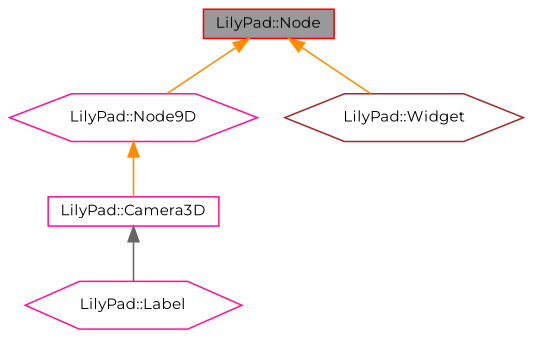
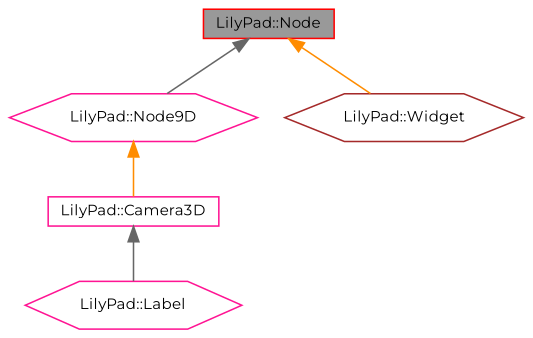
  digraph {
    fontname=Montserrat
    node [color=deeppink fillcolor=white fontname=Montserrat fontsize=10 shape=hexagon style=filled]
    edge [color=gray40 dir=back fontname=Montserrat fontsize=10 labelfontname=Helvetica labelfontsize=10 style=solid]
    n1 [color=red fillcolor=grey60 fontcolor=black height=0.2 label="LilyPad::Node" shape=box width=0.4]
    n2 [height=0.2 label="LilyPad::Node9D" width=0.4]
    n3 [color=brown height=0.2 label="LilyPad::Widget" width=0.4]
    n4 [height=0.2 label="LilyPad::Camera3D" shape=box width=0.4]
    n5 [height=0.2 label="LilyPad::Label" width=0.4]
-   n1 -> n2 [color=darkorange]
+   n1 -> n2
    n1 -> n3 [color=darkorange]
    n2 -> n4 [color=darkorange]
    n4 -> n5
  }
